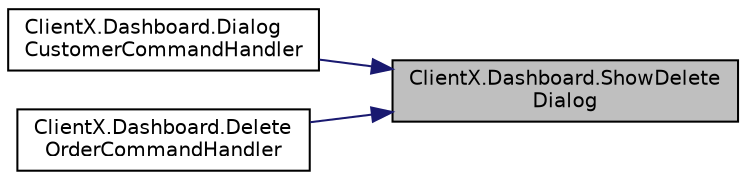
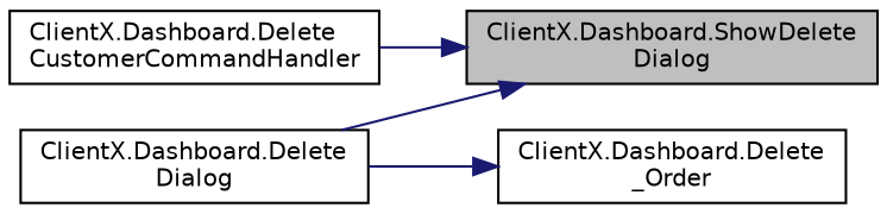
  digraph {
    rankdir=RL
    node [color=black fillcolor=white fontname=Helvetica fontsize=10 shape=record style=filled]
    edge [color=midnightblue dir=back fontname=Helvetica fontsize=10 labelfontname=Helvetica labelfontsize=10 style=solid]
    n1 [fillcolor=grey75 fontcolor=black height=0.2 label="ClientX.Dashboard.ShowDelete\lDialog" width=0.4]
-   n2 [height=0.2 label="ClientX.Dashboard.Dialog\lCustomerCommandHandler" width=0.4]
-   n3 [height=0.2 label="ClientX.Dashboard.Delete\lOrderCommandHandler" width=0.4]
+   n2 [height=0.2 label="ClientX.Dashboard.Delete\lCustomerCommandHandler" width=0.4]
+   n3 [height=0.2 label="ClientX.Dashboard.Delete\lDialog" width=0.4]
+   n4 [height=0.2 label="ClientX.Dashboard.Delete\l_Order" width=0.4]
    n1 -> n2
    n1 -> n3
+   n4 -> n3
  }
